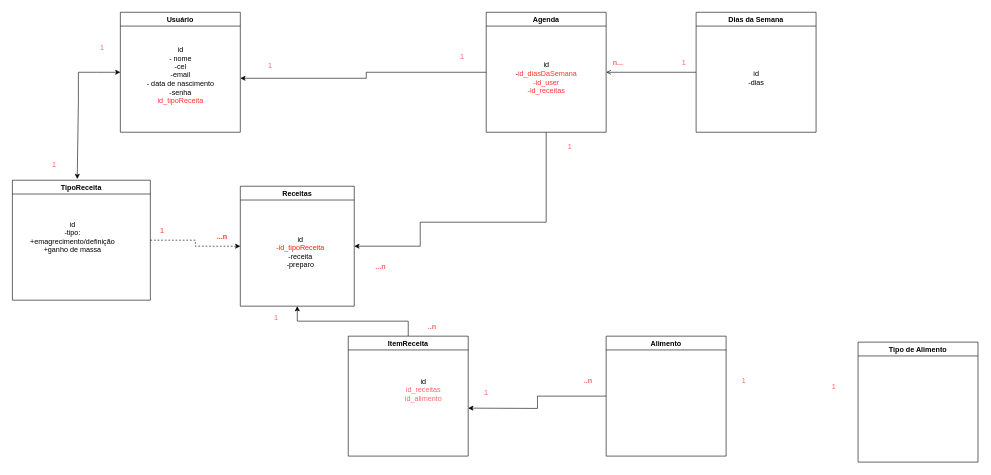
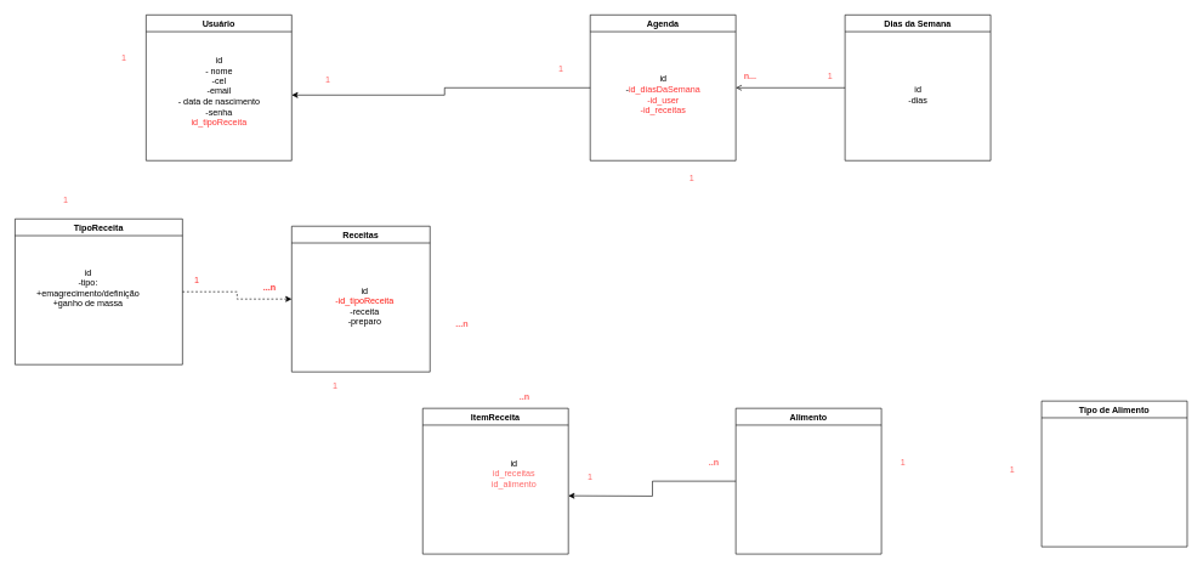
  <mxCell id="0" />
  <mxCell id="1" parent="0" />
  <mxCell id="2" value="Usuário" style="swimlane;" parent="1" vertex="1"><mxGeometry x="200" y="20" width="200" height="200" as="geometry" /></mxCell>
  <mxCell id="3" value="id&lt;br&gt;- nome&lt;br&gt;-cel&lt;br&gt;-email&lt;br&gt;- data de nascimento&lt;br&gt;-senha&lt;br&gt;&lt;font color=&quot;#ff3333&quot;&gt;id_tipoReceita&lt;/font&gt;" style="text;html=1;align=center;verticalAlign=middle;resizable=0;points=[];autosize=1;strokeColor=none;fillColor=none;" parent="2" vertex="1"><mxGeometry x="30" y="50" width="140" height="110" as="geometry" /></mxCell>
  <mxCell id="4" style="edgeStyle=orthogonalEdgeStyle;rounded=0;orthogonalLoop=1;jettySize=auto;html=1;fontColor=#FF6666;" parent="1" source="5" edge="1"><mxGeometry relative="1" as="geometry"><mxPoint x="780" y="680" as="targetPoint" /></mxGeometry></mxCell>
  <mxCell id="5" value="Alimento" style="swimlane;" parent="1" vertex="1"><mxGeometry x="1010" y="560" width="200" height="200" as="geometry" /></mxCell>
- <mxCell id="6" value="Tipo de Alimento" style="swimlane;" parent="1" vertex="1"><mxGeometry x="1430" y="570" width="200" height="200" as="geometry" /></mxCell>
+ <mxCell id="6" value="Tipo de Alimento" style="swimlane;" parent="1" vertex="1"><mxGeometry x="1430" y="550" width="200" height="200" as="geometry" /></mxCell>
  <mxCell id="7" value="Receitas" style="swimlane;" parent="1" vertex="1"><mxGeometry x="400" y="310" width="190" height="200" as="geometry" /></mxCell>
  <mxCell id="8" value="id&lt;br&gt;&lt;font color=&quot;#ff1a12&quot;&gt;-id_tipoReceita&lt;/font&gt;&lt;br&gt;-receita&lt;br&gt;-preparo" style="text;html=1;align=center;verticalAlign=middle;resizable=0;points=[];autosize=1;strokeColor=none;fillColor=none;rotation=0;" parent="7" vertex="1"><mxGeometry x="50" y="75" width="100" height="70" as="geometry" /></mxCell>
  <mxCell id="9" style="edgeStyle=orthogonalEdgeStyle;rounded=0;orthogonalLoop=1;jettySize=auto;html=1;entryX=0;entryY=0.5;entryDx=0;entryDy=0;dashed=1;" parent="1" source="10" target="7" edge="1"><mxGeometry relative="1" as="geometry" /></mxCell>
  <mxCell id="10" value="TipoReceita" style="swimlane;" parent="1" vertex="1"><mxGeometry x="20" y="300" width="230" height="200" as="geometry" /></mxCell>
  <mxCell id="11" value="id&lt;br&gt;-tipo:&lt;br&gt;+emagrecimento/definição&lt;br&gt;+ganho de massa" style="text;html=1;align=center;verticalAlign=middle;resizable=0;points=[];autosize=1;strokeColor=none;fillColor=none;" parent="10" vertex="1"><mxGeometry x="20" y="60" width="160" height="70" as="geometry" /></mxCell>
- <mxCell id="12" value="" style="endArrow=classic;startArrow=classic;html=1;rounded=0;exitX=0.47;exitY=-0.01;exitDx=0;exitDy=0;exitPerimeter=0;entryX=0;entryY=0.5;entryDx=0;entryDy=0;" parent="1" source="10" target="2" edge="1"><mxGeometry width="50" height="50" relative="1" as="geometry"><mxPoint x="130" y="280" as="sourcePoint" /><mxPoint x="250" y="140" as="targetPoint" /><Array as="points"><mxPoint x="130" y="170" /><mxPoint x="130" y="120" /><mxPoint x="160" y="120" /></Array></mxGeometry></mxCell>
  <mxCell id="13" style="edgeStyle=orthogonalEdgeStyle;rounded=0;orthogonalLoop=1;jettySize=auto;html=1;fontColor=#FF6666;" parent="1" source="15" edge="1"><mxGeometry relative="1" as="geometry"><mxPoint x="400" y="130" as="targetPoint" /><Array as="points"><mxPoint x="610" y="120" /><mxPoint x="610" y="130" /></Array></mxGeometry></mxCell>
- <mxCell id="14" style="edgeStyle=orthogonalEdgeStyle;rounded=0;orthogonalLoop=1;jettySize=auto;html=1;entryX=1;entryY=0.5;entryDx=0;entryDy=0;fontColor=#FF6666;" parent="1" source="15" target="7" edge="1"><mxGeometry relative="1" as="geometry"><Array as="points"><mxPoint x="910" y="370" /><mxPoint x="700" y="370" /><mxPoint x="700" y="410" /></Array></mxGeometry></mxCell>
  <mxCell id="15" value="Agenda" style="swimlane;" parent="1" vertex="1"><mxGeometry x="810" y="20" width="200" height="200" as="geometry" /></mxCell>
  <mxCell id="16" value="id&lt;br&gt;-&lt;font color=&quot;#ff3333&quot;&gt;id_diasDaSemana&lt;/font&gt;&lt;br&gt;&lt;font color=&quot;#ff3333&quot;&gt;-id_user&lt;br&gt;-id_receitas&lt;/font&gt;" style="text;html=1;align=center;verticalAlign=middle;resizable=0;points=[];autosize=1;strokeColor=none;fillColor=none;rotation=0;" parent="15" vertex="1"><mxGeometry x="35" y="74" width="130" height="70" as="geometry" /></mxCell>
- <mxCell id="17" style="edgeStyle=orthogonalEdgeStyle;rounded=0;orthogonalLoop=1;jettySize=auto;html=1;entryX=0.5;entryY=1;entryDx=0;entryDy=0;fontColor=#FF6666;" parent="1" source="18" target="7" edge="1"><mxGeometry relative="1" as="geometry" /></mxCell>
  <mxCell id="18" value="ItemReceita" style="swimlane;" parent="1" vertex="1"><mxGeometry x="580" y="560" width="200" height="200" as="geometry" /></mxCell>
  <mxCell id="19" value="id&lt;br&gt;&lt;font color=&quot;#ff6666&quot;&gt;id_receitas&lt;br&gt;id_alimento&lt;/font&gt;" style="text;html=1;align=center;verticalAlign=middle;resizable=0;points=[];autosize=1;strokeColor=none;fillColor=none;" parent="18" vertex="1"><mxGeometry x="85" y="60" width="80" height="60" as="geometry" /></mxCell>
  <mxCell id="20" value="1" style="text;html=1;strokeColor=none;fillColor=none;align=center;verticalAlign=middle;whiteSpace=wrap;rounded=0;fontColor=#FF6666;" parent="1" vertex="1"><mxGeometry x="420" y="94" width="60" height="30" as="geometry" /></mxCell>
  <mxCell id="21" value="1" style="text;html=1;strokeColor=none;fillColor=none;align=center;verticalAlign=middle;whiteSpace=wrap;rounded=0;fontColor=#FF6666;" parent="1" vertex="1"><mxGeometry x="740" y="80" width="60" height="30" as="geometry" /></mxCell>
  <mxCell id="22" value="1" style="text;html=1;strokeColor=none;fillColor=none;align=center;verticalAlign=middle;whiteSpace=wrap;rounded=0;fontColor=#FF6666;" parent="1" vertex="1"><mxGeometry x="140" y="64" width="60" height="30" as="geometry" /></mxCell>
  <mxCell id="23" value="1" style="text;html=1;strokeColor=none;fillColor=none;align=center;verticalAlign=middle;whiteSpace=wrap;rounded=0;fontColor=#FF6666;" parent="1" vertex="1"><mxGeometry x="60" y="260" width="60" height="30" as="geometry" /></mxCell>
  <mxCell id="24" value="1" style="text;html=1;strokeColor=none;fillColor=none;align=center;verticalAlign=middle;whiteSpace=wrap;rounded=0;fontColor=#FF6666;" parent="1" vertex="1"><mxGeometry x="920" y="230" width="60" height="30" as="geometry" /></mxCell>
  <mxCell id="25" value="&lt;b&gt;...n&lt;/b&gt;" style="text;html=1;strokeColor=none;fillColor=none;align=center;verticalAlign=middle;whiteSpace=wrap;rounded=0;fontColor=#FF6666;" parent="1" vertex="1"><mxGeometry x="604" y="430" width="60" height="30" as="geometry" /></mxCell>
  <mxCell id="26" value="1" style="text;html=1;strokeColor=none;fillColor=none;align=center;verticalAlign=middle;whiteSpace=wrap;rounded=0;fontColor=#FF6666;" parent="1" vertex="1"><mxGeometry x="430" y="515" width="60" height="30" as="geometry" /></mxCell>
  <mxCell id="27" value="&lt;b&gt;..n&lt;/b&gt;" style="text;html=1;strokeColor=none;fillColor=none;align=center;verticalAlign=middle;whiteSpace=wrap;rounded=0;fontColor=#FF6666;" parent="1" vertex="1"><mxGeometry x="690" y="530" width="60" height="30" as="geometry" /></mxCell>
  <mxCell id="28" value="1" style="text;html=1;strokeColor=none;fillColor=none;align=center;verticalAlign=middle;whiteSpace=wrap;rounded=0;fontColor=#FF6666;" parent="1" vertex="1"><mxGeometry x="780" y="640" width="60" height="30" as="geometry" /></mxCell>
  <mxCell id="29" value="&lt;span&gt;..n&lt;/span&gt;" style="text;html=1;strokeColor=none;fillColor=none;align=center;verticalAlign=middle;whiteSpace=wrap;rounded=0;fontColor=#FF6666;fontStyle=1" parent="1" vertex="1"><mxGeometry x="950" y="620" width="60" height="30" as="geometry" /></mxCell>
  <mxCell id="30" value="1" style="text;html=1;strokeColor=none;fillColor=none;align=center;verticalAlign=middle;whiteSpace=wrap;rounded=0;fontColor=#FF6666;" parent="1" vertex="1"><mxGeometry x="1210" y="620" width="60" height="30" as="geometry" /></mxCell>
  <mxCell id="31" value="1" style="text;html=1;strokeColor=none;fillColor=none;align=center;verticalAlign=middle;whiteSpace=wrap;rounded=0;fontColor=#FF6666;" parent="1" vertex="1"><mxGeometry x="1360" y="630" width="60" height="30" as="geometry" /></mxCell>
  <mxCell id="32" value="1" style="text;html=1;strokeColor=none;fillColor=none;align=center;verticalAlign=middle;whiteSpace=wrap;rounded=0;fontColor=#FF3333;" parent="1" vertex="1"><mxGeometry x="240" y="370" width="60" height="30" as="geometry" /></mxCell>
  <mxCell id="33" value="...n" style="text;html=1;align=center;verticalAlign=middle;whiteSpace=wrap;rounded=0;fontColor=#FF3333;fontStyle=1" parent="1" vertex="1"><mxGeometry x="340" y="380" width="60" height="30" as="geometry" /></mxCell>
  <mxCell id="34" style="edgeStyle=orthogonalEdgeStyle;rounded=0;orthogonalLoop=1;jettySize=auto;html=1;entryX=1;entryY=0.5;entryDx=0;entryDy=0;fontColor=#FF3333;endArrow=open;" parent="1" source="35" target="15" edge="1"><mxGeometry relative="1" as="geometry" /></mxCell>
  <mxCell id="35" value="Dias da Semana" style="swimlane;" parent="1" vertex="1"><mxGeometry x="1160" y="20" width="200" height="200" as="geometry" /></mxCell>
  <mxCell id="36" value="id&lt;br&gt;-dias" style="text;html=1;align=center;verticalAlign=middle;resizable=0;points=[];autosize=1;strokeColor=none;fillColor=none;rotation=0;" parent="35" vertex="1"><mxGeometry x="75" y="89" width="50" height="40" as="geometry" /></mxCell>
  <mxCell id="37" value="&lt;b&gt;n...&lt;/b&gt;" style="text;html=1;strokeColor=none;fillColor=none;align=center;verticalAlign=middle;whiteSpace=wrap;rounded=0;fontColor=#FF6666;" parent="1" vertex="1"><mxGeometry x="1000" y="90" width="60" height="30" as="geometry" /></mxCell>
  <mxCell id="38" value="1" style="text;html=1;strokeColor=none;fillColor=none;align=center;verticalAlign=middle;whiteSpace=wrap;rounded=0;fontColor=#FF6666;" parent="1" vertex="1"><mxGeometry x="1110" y="90" width="60" height="30" as="geometry" /></mxCell>
